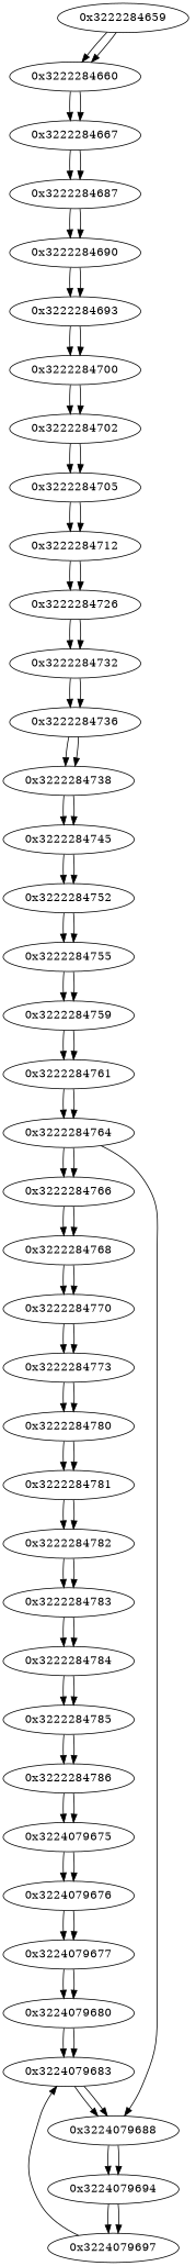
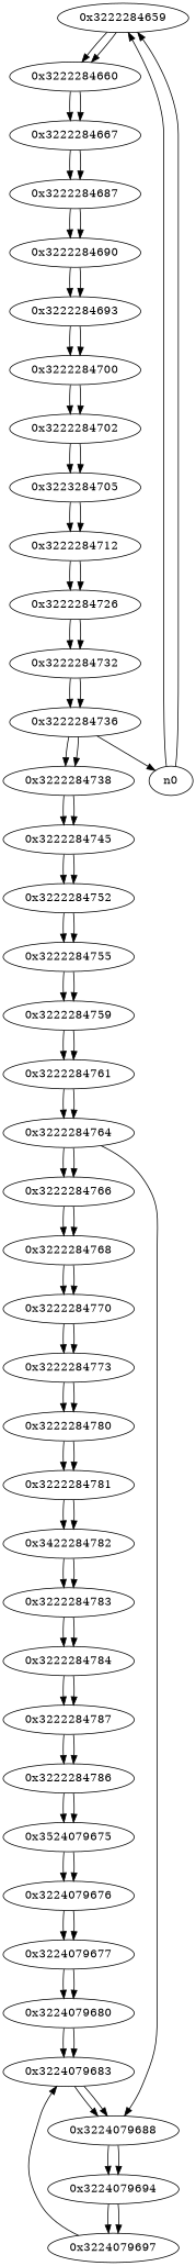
  digraph {
    fontname="DejaVu Serif"
    node [fontname="DejaVu Serif"]
    edge [fontname="DejaVu Serif"]
    n1 [label="0x3222284659"]
    n2 [label="0x3222284660"]
    n3 [label="0x3222284667"]
    n4 [label="0x3222284687"]
    n5 [label="0x3222284690"]
    n6 [label="0x3222284693"]
    n7 [label="0x3222284700"]
    n8 [label="0x3222284702"]
-   n9 [label="0x3222284705"]
+   n9 [label="0x3223284705"]
    n10 [label="0x3222284712"]
    n11 [label="0x3222284726"]
    n12 [label="0x3222284732"]
    n13 [label="0x3222284736"]
    n14 [label="0x3222284738"]
+   n0
    n15 [label="0x3222284745"]
    n16 [label="0x3222284752"]
    n17 [label="0x3222284755"]
    n18 [label="0x3222284759"]
    n19 [label="0x3222284761"]
    n20 [label="0x3222284764"]
    n21 [label="0x3222284766"]
    n37 [label="0x3224079688"]
    n22 [label="0x3222284768"]
    n23 [label="0x3222284770"]
    n24 [label="0x3222284773"]
    n25 [label="0x3222284780"]
    n26 [label="0x3222284781"]
-   n27 [label="0x3222284782"]
+   n27 [label="0x3422284782"]
    n28 [label="0x3222284783"]
    n29 [label="0x3222284784"]
-   n30 [label="0x3222284785"]
+   n30 [label="0x3222284787"]
    n31 [label="0x3222284786"]
-   n32 [label="0x3224079675"]
+   n32 [label="0x3524079675"]
    n33 [label="0x3224079676"]
    n34 [label="0x3224079677"]
    n35 [label="0x3224079680"]
    n36 [label="0x3224079683"]
    n38 [label="0x3224079694"]
    n39 [label="0x3224079697"]
    n1 -> n2
    n1 -> n2
    n2 -> n3
    n2 -> n3
    n3 -> n4
    n3 -> n4
    n4 -> n5
    n4 -> n5
    n5 -> n6
    n5 -> n6
    n6 -> n7
    n6 -> n7
    n7 -> n8
    n7 -> n8
    n8 -> n9
    n8 -> n9
    n9 -> n10
    n9 -> n10
    n10 -> n11
    n10 -> n11
    n11 -> n12
    n11 -> n12
    n12 -> n13
    n12 -> n13
    n13 -> n14
    n13 -> n14
+   n13 -> n0
    n14 -> n15
    n14 -> n15
+   n0 -> n1
+   n0 -> n1
    n15 -> n16
    n15 -> n16
    n16 -> n17
    n16 -> n17
    n17 -> n18
    n17 -> n18
    n18 -> n19
    n18 -> n19
    n19 -> n20
    n19 -> n20
    n20 -> n21
    n20 -> n21
    n20 -> n37
    n21 -> n22
    n21 -> n22
    n37 -> n38
    n37 -> n38
    n22 -> n23
    n22 -> n23
    n23 -> n24
    n23 -> n24
    n24 -> n25
    n24 -> n25
    n25 -> n26
    n25 -> n26
    n26 -> n27
    n26 -> n27
    n27 -> n28
    n27 -> n28
    n28 -> n29
    n28 -> n29
    n29 -> n30
    n29 -> n30
    n30 -> n31
    n30 -> n31
    n31 -> n32
    n31 -> n32
    n32 -> n33
    n32 -> n33
    n33 -> n34
    n33 -> n34
    n34 -> n35
    n34 -> n35
    n35 -> n36
    n35 -> n36
    n36 -> n37
    n36 -> n37
    n38 -> n39
    n38 -> n39
    n39 -> n36
  }
